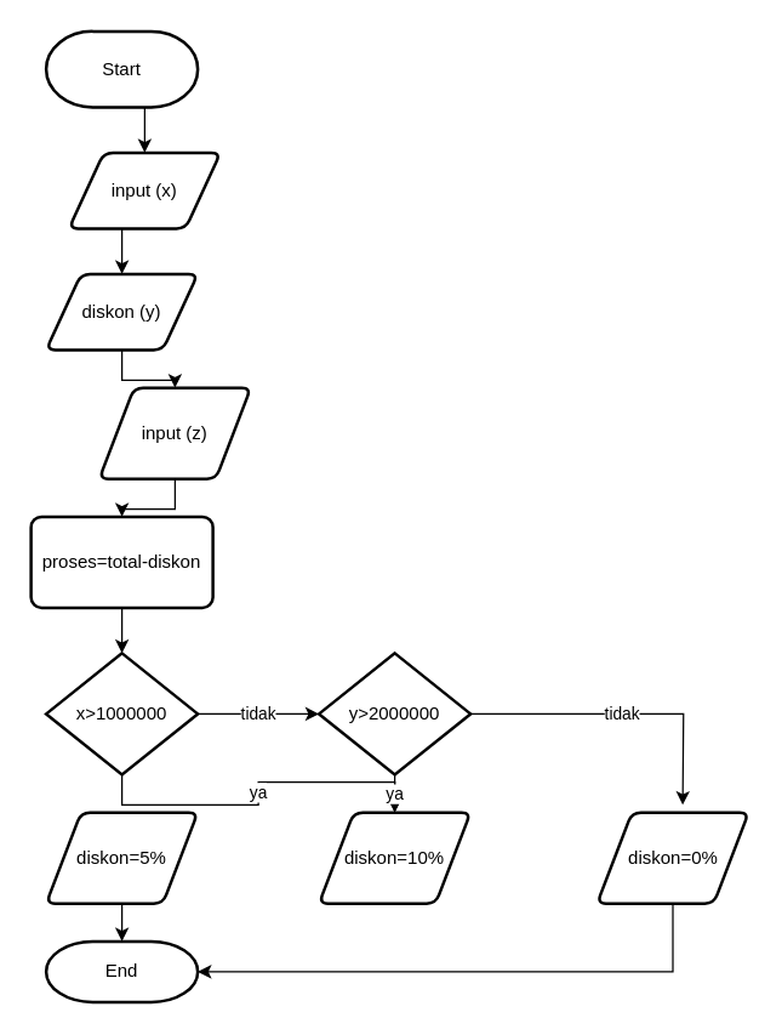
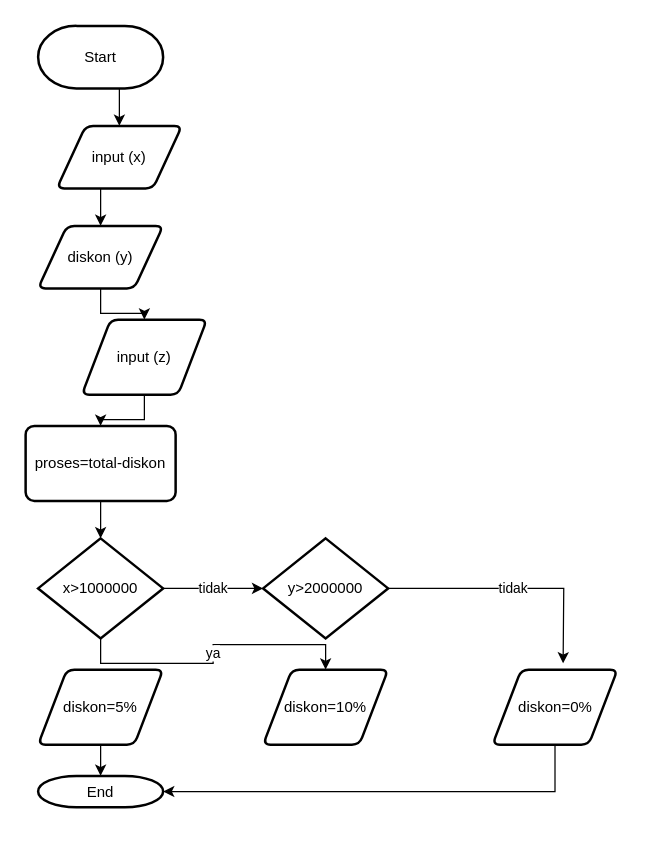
  <mxCell id="0" />
  <mxCell id="1" parent="0" />
  <mxCell id="2" style="edgeStyle=orthogonalEdgeStyle;rounded=0;orthogonalLoop=1;jettySize=auto;html=1;exitX=0.5;exitY=1;exitDx=0;exitDy=0;exitPerimeter=0;entryX=0.5;entryY=0;entryDx=0;entryDy=0;" edge="1" parent="1" source="3" target="5"><mxGeometry relative="1" as="geometry" /></mxCell>
  <mxCell id="3" value="Start" style="strokeWidth=2;html=1;shape=mxgraph.flowchart.terminator;whiteSpace=wrap;" vertex="1" parent="1"><mxGeometry x="30" y="20" width="100" height="50" as="geometry" /></mxCell>
  <mxCell id="4" style="edgeStyle=orthogonalEdgeStyle;rounded=0;orthogonalLoop=1;jettySize=auto;html=1;exitX=0.5;exitY=1;exitDx=0;exitDy=0;entryX=0.5;entryY=0;entryDx=0;entryDy=0;" edge="1" parent="1" source="5" target="7"><mxGeometry relative="1" as="geometry" /></mxCell>
  <mxCell id="5" value="input (x)" style="shape=parallelogram;html=1;strokeWidth=2;perimeter=parallelogramPerimeter;whiteSpace=wrap;rounded=1;arcSize=12;size=0.23;" vertex="1" parent="1"><mxGeometry x="45" y="100" width="100" height="50" as="geometry" /></mxCell>
  <mxCell id="6" style="edgeStyle=orthogonalEdgeStyle;rounded=0;orthogonalLoop=1;jettySize=auto;html=1;exitX=0.5;exitY=1;exitDx=0;exitDy=0;entryX=0.5;entryY=0;entryDx=0;entryDy=0;" edge="1" parent="1" source="7" target="9"><mxGeometry relative="1" as="geometry" /></mxCell>
  <mxCell id="7" value="diskon (y)" style="shape=parallelogram;html=1;strokeWidth=2;perimeter=parallelogramPerimeter;whiteSpace=wrap;rounded=1;arcSize=12;size=0.23;" vertex="1" parent="1"><mxGeometry x="30" y="180" width="100" height="50" as="geometry" /></mxCell>
  <mxCell id="8" style="edgeStyle=orthogonalEdgeStyle;rounded=0;orthogonalLoop=1;jettySize=auto;html=1;exitX=0.5;exitY=1;exitDx=0;exitDy=0;entryX=0.5;entryY=0;entryDx=0;entryDy=0;" edge="1" parent="1" source="9" target="11"><mxGeometry relative="1" as="geometry" /></mxCell>
  <mxCell id="9" value="input (z)" style="shape=parallelogram;html=1;strokeWidth=2;perimeter=parallelogramPerimeter;whiteSpace=wrap;rounded=1;arcSize=12;size=0.23;" vertex="1" parent="1"><mxGeometry x="65" y="255" width="100" height="60" as="geometry" /></mxCell>
  <mxCell id="10" style="edgeStyle=orthogonalEdgeStyle;rounded=0;orthogonalLoop=1;jettySize=auto;html=1;exitX=0.5;exitY=1;exitDx=0;exitDy=0;entryX=0.5;entryY=0;entryDx=0;entryDy=0;entryPerimeter=0;" edge="1" parent="1" source="11" target="12"><mxGeometry relative="1" as="geometry" /></mxCell>
  <mxCell id="11" value="proses=total-diskon" style="rounded=1;whiteSpace=wrap;html=1;absoluteArcSize=1;arcSize=14;strokeWidth=2;" vertex="1" parent="1"><mxGeometry x="20" y="340" width="120" height="60" as="geometry" /></mxCell>
  <mxCell id="12" value="x&amp;gt;1000000" style="strokeWidth=2;html=1;shape=mxgraph.flowchart.decision;whiteSpace=wrap;" vertex="1" parent="1"><mxGeometry x="30" y="430" width="100" height="80" as="geometry" /></mxCell>
  <mxCell id="13" value="y&amp;gt;2000000" style="strokeWidth=2;html=1;shape=mxgraph.flowchart.decision;whiteSpace=wrap;" vertex="1" parent="1"><mxGeometry x="210" y="430" width="100" height="80" as="geometry" /></mxCell>
  <mxCell id="14" style="edgeStyle=orthogonalEdgeStyle;rounded=0;orthogonalLoop=1;jettySize=auto;html=1;exitX=0.5;exitY=1;exitDx=0;exitDy=0;entryX=0.5;entryY=0;entryDx=0;entryDy=0;entryPerimeter=0;" edge="1" parent="1" source="15" target="19"><mxGeometry relative="1" as="geometry" /></mxCell>
  <mxCell id="15" value="diskon=5%" style="shape=parallelogram;html=1;strokeWidth=2;perimeter=parallelogramPerimeter;whiteSpace=wrap;rounded=1;arcSize=12;size=0.23;" vertex="1" parent="1"><mxGeometry x="30" y="535" width="100" height="60" as="geometry" /></mxCell>
  <mxCell id="16" value="diskon=10%" style="shape=parallelogram;html=1;strokeWidth=2;perimeter=parallelogramPerimeter;whiteSpace=wrap;rounded=1;arcSize=12;size=0.23;" vertex="1" parent="1"><mxGeometry x="210" y="535" width="100" height="60" as="geometry" /></mxCell>
  <mxCell id="17" style="edgeStyle=orthogonalEdgeStyle;rounded=0;orthogonalLoop=1;jettySize=auto;html=1;exitX=0.5;exitY=1;exitDx=0;exitDy=0;entryX=1;entryY=0.5;entryDx=0;entryDy=0;entryPerimeter=0;" edge="1" parent="1" source="18" target="19"><mxGeometry relative="1" as="geometry" /></mxCell>
  <mxCell id="18" value="diskon=0%" style="shape=parallelogram;html=1;strokeWidth=2;perimeter=parallelogramPerimeter;whiteSpace=wrap;rounded=1;arcSize=12;size=0.23;" vertex="1" parent="1"><mxGeometry x="393.5" y="535" width="100" height="60" as="geometry" /></mxCell>
- <mxCell id="19" value="End" style="strokeWidth=2;html=1;shape=mxgraph.flowchart.terminator;whiteSpace=wrap;" vertex="1" parent="1"><mxGeometry x="30" y="620" width="100" height="40" as="geometry" /></mxCell>
+ <mxCell id="19" value="End" style="strokeWidth=2;html=1;shape=mxgraph.flowchart.terminator;whiteSpace=wrap;" vertex="1" parent="1"><mxGeometry x="30" y="620" width="100" height="25" as="geometry" /></mxCell>
  <mxCell id="20" value="ya" style="edgeStyle=orthogonalEdgeStyle;rounded=0;orthogonalLoop=1;jettySize=auto;html=1;exitX=0.5;exitY=1;exitDx=0;exitDy=0;exitPerimeter=0;" edge="1" parent="1" source="12" target="16"><mxGeometry relative="1" as="geometry" /></mxCell>
  <mxCell id="21" value="tidak" style="edgeStyle=orthogonalEdgeStyle;rounded=0;orthogonalLoop=1;jettySize=auto;html=1;exitX=1;exitY=0.5;exitDx=0;exitDy=0;exitPerimeter=0;entryX=0;entryY=0.5;entryDx=0;entryDy=0;entryPerimeter=0;" edge="1" parent="1" source="12" target="13"><mxGeometry relative="1" as="geometry"><Array as="points"><mxPoint x="170" y="470" /><mxPoint x="170" y="470" /></Array></mxGeometry></mxCell>
  <mxCell id="22" value="tidak" style="edgeStyle=orthogonalEdgeStyle;rounded=0;orthogonalLoop=1;jettySize=auto;html=1;exitX=1;exitY=0.5;exitDx=0;exitDy=0;exitPerimeter=0;" edge="1" parent="1" source="13"><mxGeometry relative="1" as="geometry"><mxPoint x="450" y="530" as="targetPoint" /></mxGeometry></mxCell>
- <mxCell id="23" value="ya" style="edgeStyle=orthogonalEdgeStyle;rounded=0;orthogonalLoop=1;jettySize=auto;html=1;exitX=0.5;exitY=1;exitDx=0;exitDy=0;exitPerimeter=0;entryX=0.5;entryY=0;entryDx=0;entryDy=0;" edge="1" parent="1" source="13" target="16"><mxGeometry relative="1" as="geometry" /></mxCell>
